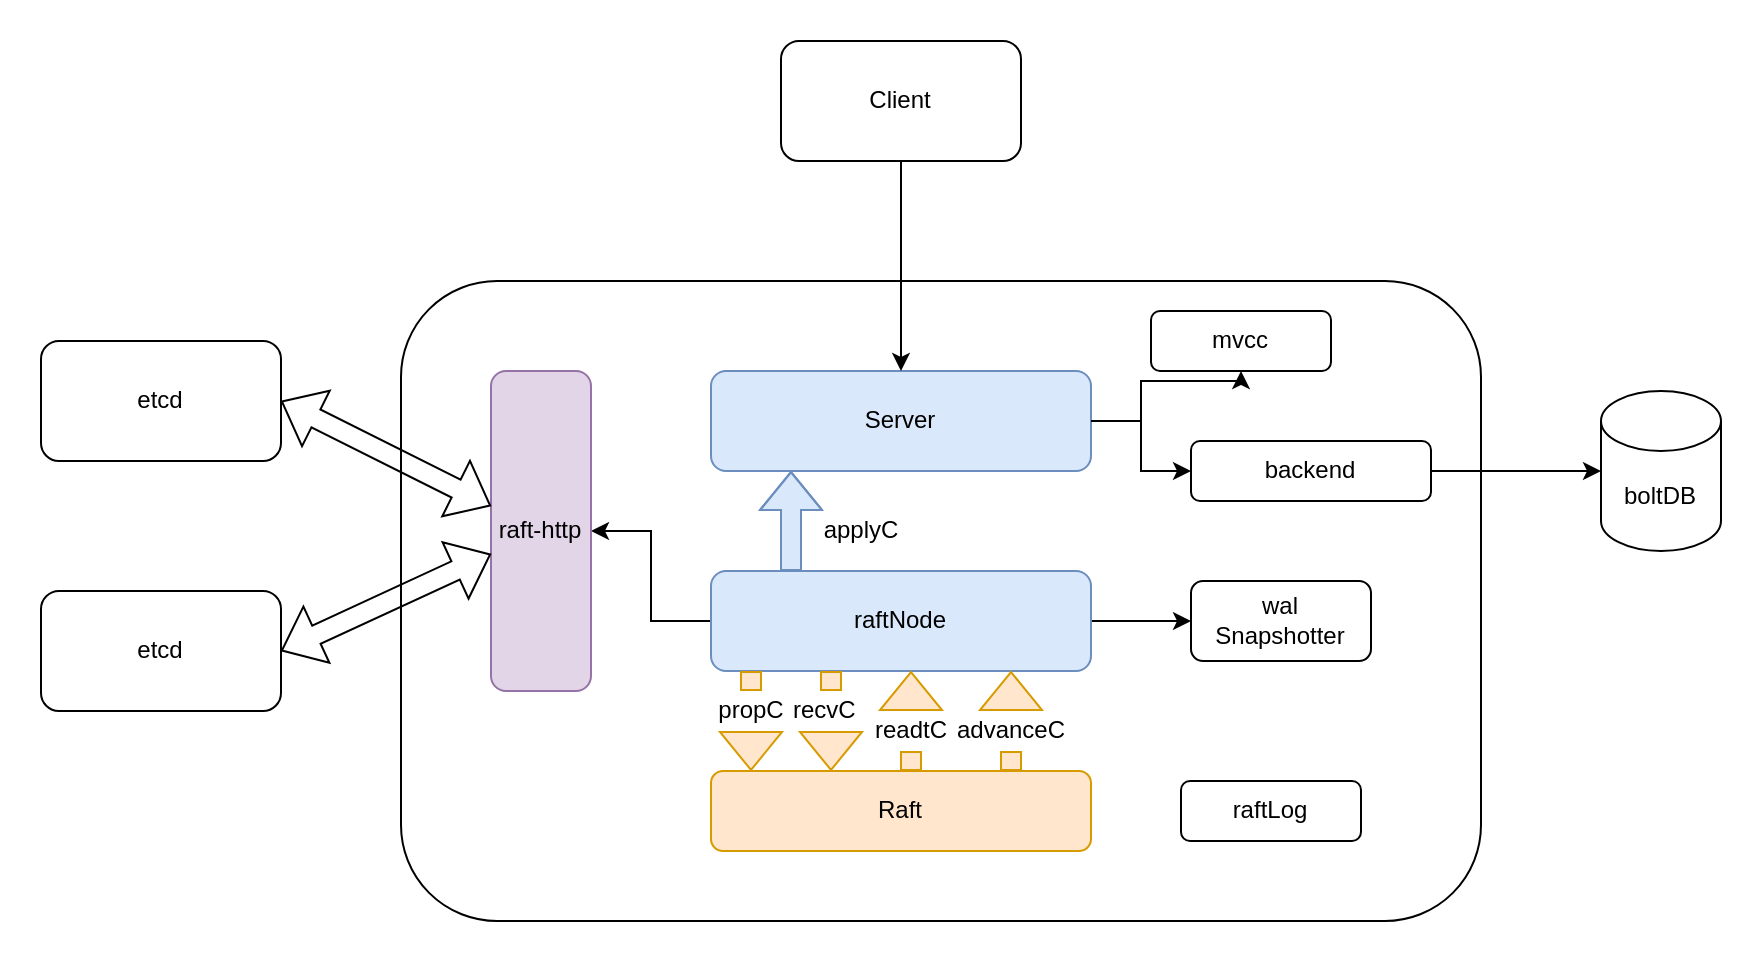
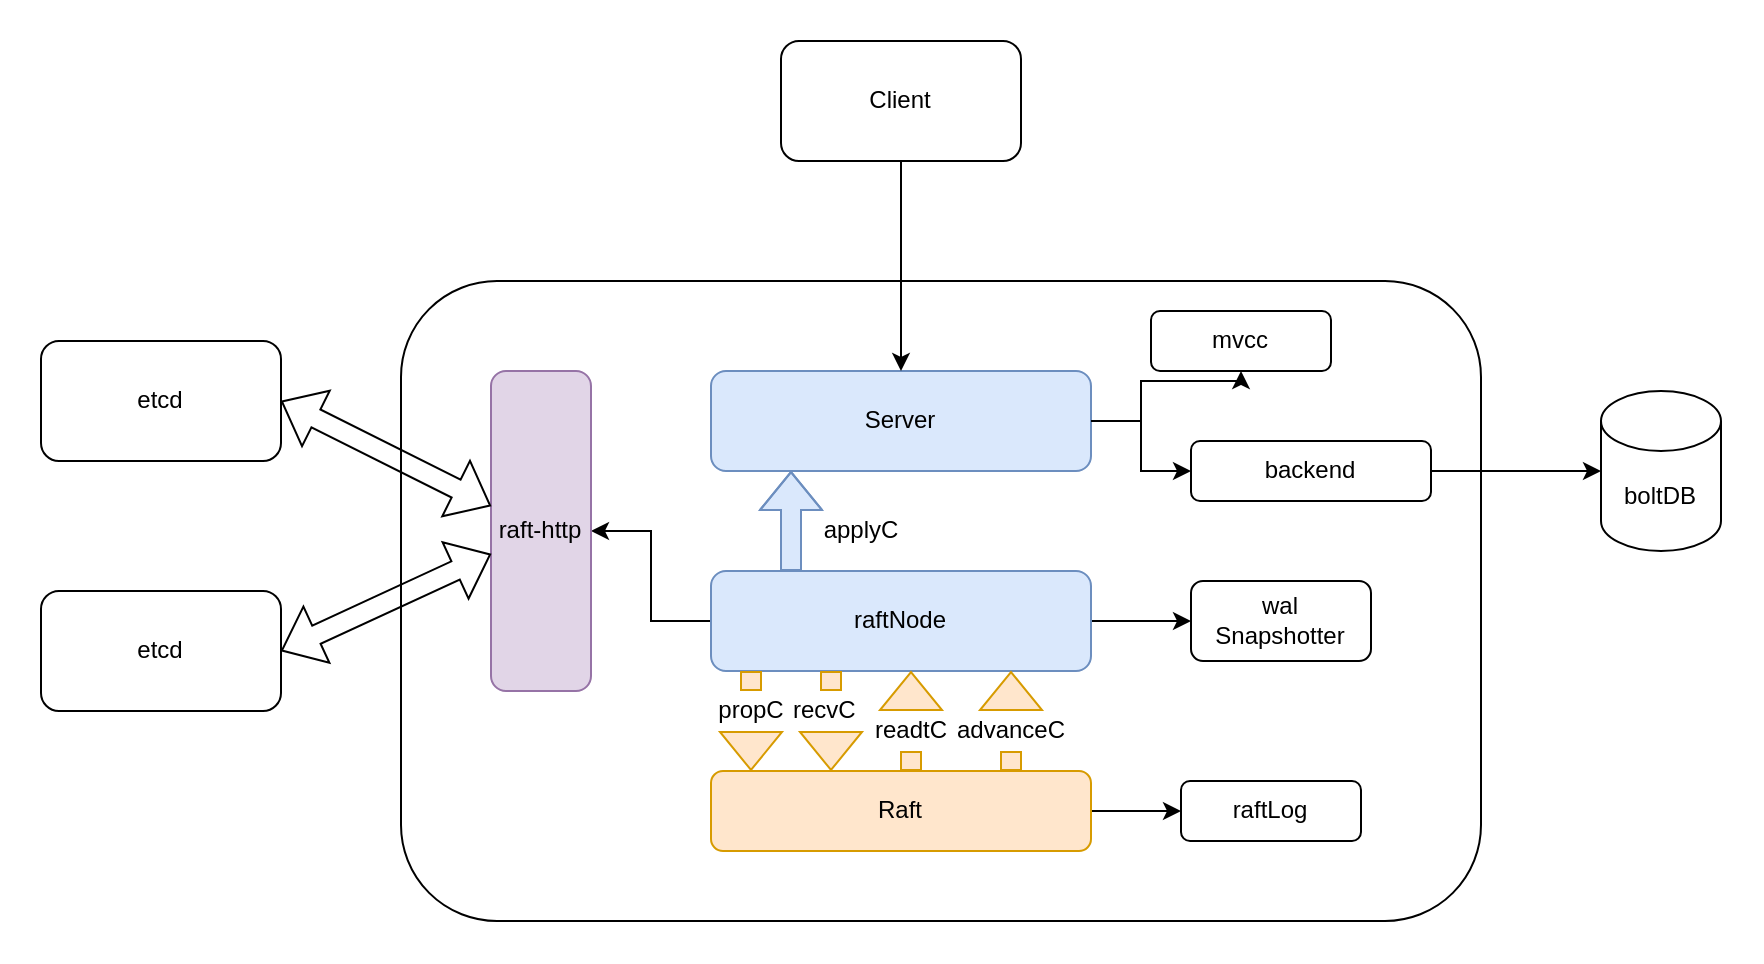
  <mxCell id="0" />
  <mxCell id="1" parent="0" />
  <mxCell id="2" value="" style="rounded=1;whiteSpace=wrap;html=1;" parent="1" vertex="1"><mxGeometry x="200" y="140" width="540" height="320" as="geometry" /></mxCell>
  <mxCell id="3" style="edgeStyle=orthogonalEdgeStyle;rounded=0;orthogonalLoop=1;jettySize=auto;html=1;exitX=1;exitY=0.5;exitDx=0;exitDy=0;" parent="1" source="4" target="25" edge="1"><mxGeometry relative="1" as="geometry"><Array as="points"><mxPoint x="570" y="210" /><mxPoint x="570" y="190" /></Array></mxGeometry></mxCell>
  <mxCell id="4" value="Server" style="rounded=1;whiteSpace=wrap;html=1;fillColor=#dae8fc;strokeColor=#6c8ebf;" parent="1" vertex="1"><mxGeometry x="355" y="185" width="190" height="50" as="geometry" /></mxCell>
  <mxCell id="5" style="edgeStyle=orthogonalEdgeStyle;rounded=0;orthogonalLoop=1;jettySize=auto;html=1;exitX=0;exitY=0.5;exitDx=0;exitDy=0;entryX=1;entryY=0.5;entryDx=0;entryDy=0;" parent="1" source="7" target="10" edge="1"><mxGeometry relative="1" as="geometry" /></mxCell>
  <mxCell id="6" style="edgeStyle=orthogonalEdgeStyle;rounded=0;orthogonalLoop=1;jettySize=auto;html=1;exitX=1;exitY=0.5;exitDx=0;exitDy=0;entryX=0;entryY=0.5;entryDx=0;entryDy=0;" parent="1" source="7" target="29" edge="1"><mxGeometry relative="1" as="geometry" /></mxCell>
  <mxCell id="7" value="raftNode" style="rounded=1;whiteSpace=wrap;html=1;fillColor=#dae8fc;strokeColor=#6c8ebf;" parent="1" vertex="1"><mxGeometry x="355" y="285" width="190" height="50" as="geometry" /></mxCell>
+ <mxCell id="8" style="edgeStyle=orthogonalEdgeStyle;rounded=0;orthogonalLoop=1;jettySize=auto;html=1;exitX=1;exitY=0.5;exitDx=0;exitDy=0;entryX=0;entryY=0.5;entryDx=0;entryDy=0;" parent="1" source="9" target="30" edge="1"><mxGeometry relative="1" as="geometry" /></mxCell>
  <mxCell id="9" value="Raft" style="rounded=1;whiteSpace=wrap;html=1;fillColor=#ffe6cc;strokeColor=#d79b00;" parent="1" vertex="1"><mxGeometry x="355" y="385" width="190" height="40" as="geometry" /></mxCell>
  <mxCell id="10" value="raft-http" style="rounded=1;whiteSpace=wrap;html=1;fillColor=#e1d5e7;strokeColor=#9673a6;" parent="1" vertex="1"><mxGeometry x="245" y="185" width="50" height="160" as="geometry" /></mxCell>
  <mxCell id="11" value="" style="shape=flexArrow;endArrow=classic;html=1;rounded=0;startArrow=none;fillColor=#ffe6cc;strokeColor=#d79b00;" parent="1" source="21" edge="1"><mxGeometry width="50" height="50" relative="1" as="geometry"><mxPoint x="455" y="385" as="sourcePoint" /><mxPoint x="455" y="335" as="targetPoint" /></mxGeometry></mxCell>
  <mxCell id="12" value="" style="shape=flexArrow;endArrow=classic;html=1;rounded=0;fillColor=#dae8fc;strokeColor=#6c8ebf;" parent="1" edge="1"><mxGeometry width="50" height="50" relative="1" as="geometry"><mxPoint x="395" y="285" as="sourcePoint" /><mxPoint x="395" y="235" as="targetPoint" /><Array as="points"><mxPoint x="395" y="255" /></Array></mxGeometry></mxCell>
  <mxCell id="13" value="" style="shape=flexArrow;endArrow=classic;html=1;rounded=0;startArrow=none;fillColor=#ffe6cc;strokeColor=#d79b00;" parent="1" source="15" edge="1"><mxGeometry width="50" height="50" relative="1" as="geometry"><mxPoint x="375" y="335" as="sourcePoint" /><mxPoint x="375" y="385" as="targetPoint" /></mxGeometry></mxCell>
  <mxCell id="14" value="applyC" style="text;html=1;align=center;verticalAlign=middle;resizable=0;points=[];autosize=1;strokeColor=none;fillColor=none;" parent="1" vertex="1"><mxGeometry x="405" y="255" width="50" height="20" as="geometry" /></mxCell>
  <mxCell id="15" value="propC" style="text;html=1;align=center;verticalAlign=middle;resizable=0;points=[];autosize=1;strokeColor=none;fillColor=none;" parent="1" vertex="1"><mxGeometry x="350" y="345" width="50" height="20" as="geometry" /></mxCell>
  <mxCell id="16" value="" style="shape=flexArrow;endArrow=none;html=1;rounded=0;fillColor=#ffe6cc;strokeColor=#d79b00;" parent="1" target="15" edge="1"><mxGeometry width="50" height="50" relative="1" as="geometry"><mxPoint x="375" y="335" as="sourcePoint" /><mxPoint x="375" y="385" as="targetPoint" /></mxGeometry></mxCell>
  <mxCell id="17" value="advanceC" style="text;html=1;align=center;verticalAlign=middle;resizable=0;points=[];autosize=1;strokeColor=none;fillColor=none;" parent="1" vertex="1"><mxGeometry x="470" y="355" width="70" height="20" as="geometry" /></mxCell>
  <mxCell id="18" value="" style="shape=flexArrow;endArrow=classic;html=1;rounded=0;startArrow=none;fillColor=#ffe6cc;strokeColor=#d79b00;" parent="1" edge="1"><mxGeometry width="50" height="50" relative="1" as="geometry"><mxPoint x="415" y="365" as="sourcePoint" /><mxPoint x="415" y="385" as="targetPoint" /></mxGeometry></mxCell>
  <mxCell id="19" value="" style="shape=flexArrow;endArrow=none;html=1;rounded=0;fillColor=#ffe6cc;strokeColor=#d79b00;" parent="1" edge="1"><mxGeometry width="50" height="50" relative="1" as="geometry"><mxPoint x="415" y="335" as="sourcePoint" /><mxPoint x="415" y="345" as="targetPoint" /></mxGeometry></mxCell>
  <mxCell id="20" value="&amp;nbsp;recvC" style="text;html=1;align=center;verticalAlign=middle;resizable=0;points=[];autosize=1;strokeColor=none;fillColor=none;" parent="1" vertex="1"><mxGeometry x="385" y="345" width="50" height="20" as="geometry" /></mxCell>
  <mxCell id="21" value="readtC" style="text;html=1;align=center;verticalAlign=middle;resizable=0;points=[];autosize=1;strokeColor=none;fillColor=none;" parent="1" vertex="1"><mxGeometry x="430" y="355" width="50" height="20" as="geometry" /></mxCell>
  <mxCell id="22" value="" style="shape=flexArrow;endArrow=none;html=1;rounded=0;fillColor=#ffe6cc;strokeColor=#d79b00;" parent="1" target="21" edge="1"><mxGeometry width="50" height="50" relative="1" as="geometry"><mxPoint x="455" y="385" as="sourcePoint" /><mxPoint x="455" y="335" as="targetPoint" /></mxGeometry></mxCell>
  <mxCell id="23" value="" style="shape=flexArrow;endArrow=classic;html=1;rounded=0;startArrow=none;fillColor=#ffe6cc;strokeColor=#d79b00;" parent="1" edge="1"><mxGeometry width="50" height="50" relative="1" as="geometry"><mxPoint x="505" y="355" as="sourcePoint" /><mxPoint x="505" y="335" as="targetPoint" /></mxGeometry></mxCell>
  <mxCell id="24" value="" style="shape=flexArrow;endArrow=none;html=1;rounded=0;fillColor=#ffe6cc;strokeColor=#d79b00;" parent="1" edge="1"><mxGeometry width="50" height="50" relative="1" as="geometry"><mxPoint x="505" y="385" as="sourcePoint" /><mxPoint x="505" y="375" as="targetPoint" /></mxGeometry></mxCell>
  <mxCell id="25" value="mvcc" style="rounded=1;whiteSpace=wrap;html=1;" parent="1" vertex="1"><mxGeometry x="575" y="155" width="90" height="30" as="geometry" /></mxCell>
  <mxCell id="26" style="edgeStyle=orthogonalEdgeStyle;rounded=0;orthogonalLoop=1;jettySize=auto;html=1;exitX=1;exitY=0.5;exitDx=0;exitDy=0;" parent="1" source="27" target="31" edge="1"><mxGeometry relative="1" as="geometry" /></mxCell>
  <mxCell id="27" value="backend" style="rounded=1;whiteSpace=wrap;html=1;" parent="1" vertex="1"><mxGeometry x="595" y="220" width="120" height="30" as="geometry" /></mxCell>
  <mxCell id="28" value="" style="endArrow=classic;html=1;rounded=0;exitX=1;exitY=0.5;exitDx=0;exitDy=0;entryX=0;entryY=0.5;entryDx=0;entryDy=0;" parent="1" source="4" target="27" edge="1"><mxGeometry width="50" height="50" relative="1" as="geometry"><mxPoint x="550" y="295" as="sourcePoint" /><mxPoint x="590" y="240" as="targetPoint" /><Array as="points"><mxPoint x="570" y="210" /><mxPoint x="570" y="235" /></Array></mxGeometry></mxCell>
  <mxCell id="29" value="wal&lt;br&gt;Snapshotter" style="rounded=1;whiteSpace=wrap;html=1;" parent="1" vertex="1"><mxGeometry x="595" y="290" width="90" height="40" as="geometry" /></mxCell>
  <mxCell id="30" value="raftLog" style="rounded=1;whiteSpace=wrap;html=1;" parent="1" vertex="1"><mxGeometry x="590" y="390" width="90" height="30" as="geometry" /></mxCell>
  <mxCell id="31" value="boltDB" style="shape=cylinder3;whiteSpace=wrap;html=1;boundedLbl=1;backgroundOutline=1;size=15;" parent="1" vertex="1"><mxGeometry x="800" y="195" width="60" height="80" as="geometry" /></mxCell>
  <mxCell id="32" value="etcd" style="rounded=1;whiteSpace=wrap;html=1;" parent="1" vertex="1"><mxGeometry x="20" y="170" width="120" height="60" as="geometry" /></mxCell>
  <mxCell id="33" value="etcd" style="rounded=1;whiteSpace=wrap;html=1;" parent="1" vertex="1"><mxGeometry x="20" y="295" width="120" height="60" as="geometry" /></mxCell>
  <mxCell id="34" value="" style="shape=flexArrow;endArrow=classic;startArrow=classic;html=1;rounded=0;exitX=1;exitY=0.5;exitDx=0;exitDy=0;" parent="1" source="33" target="10" edge="1"><mxGeometry width="100" height="100" relative="1" as="geometry"><mxPoint x="140" y="375" as="sourcePoint" /><mxPoint x="240" y="275" as="targetPoint" /></mxGeometry></mxCell>
  <mxCell id="35" value="" style="shape=flexArrow;endArrow=classic;startArrow=classic;html=1;rounded=0;exitX=1;exitY=0.5;exitDx=0;exitDy=0;" parent="1" source="32" target="10" edge="1"><mxGeometry width="100" height="100" relative="1" as="geometry"><mxPoint x="140" y="200" as="sourcePoint" /><mxPoint x="230" y="235" as="targetPoint" /></mxGeometry></mxCell>
  <mxCell id="36" style="edgeStyle=orthogonalEdgeStyle;rounded=0;orthogonalLoop=1;jettySize=auto;html=1;exitX=0.5;exitY=1;exitDx=0;exitDy=0;" edge="1" parent="1" source="37" target="4"><mxGeometry relative="1" as="geometry" /></mxCell>
  <mxCell id="37" value="Client" style="rounded=1;whiteSpace=wrap;html=1;" vertex="1" parent="1"><mxGeometry x="390" y="20" width="120" height="60" as="geometry" /></mxCell>
